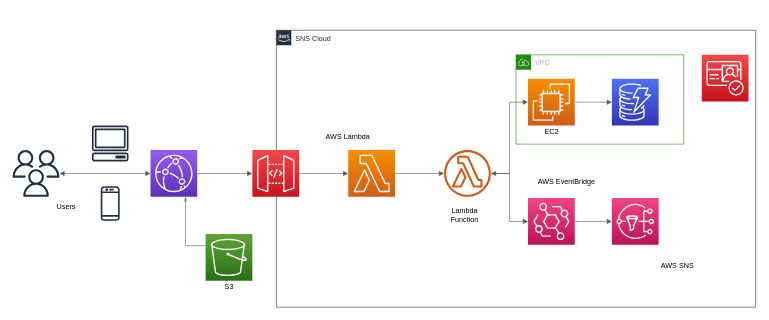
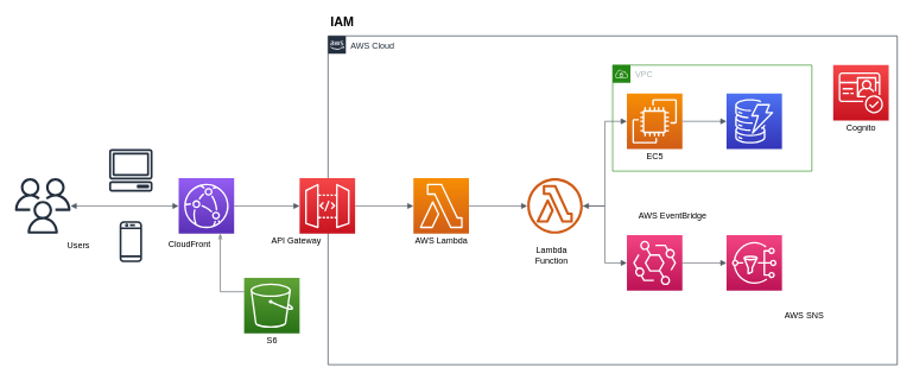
  <mxCell id="0" />
  <mxCell id="1" parent="0" />
- <mxCell id="2" value="SNS Cloud" style="points=[[0,0],[0.25,0],[0.5,0],[0.75,0],[1,0],[1,0.25],[1,0.5],[1,0.75],[1,1],[0.75,1],[0.5,1],[0.25,1],[0,1],[0,0.75],[0,0.5],[0,0.25]];outlineConnect=0;gradientColor=none;html=1;whiteSpace=wrap;fontSize=12;fontStyle=0;shape=mxgraph.aws4.group;grIcon=mxgraph.aws4.group_aws_cloud_alt;strokeColor=#232F3E;fillColor=none;verticalAlign=top;align=left;spacingLeft=30;fontColor=#232F3E;dashed=0;" parent="1" vertex="1"><mxGeometry x="460" y="50" width="800" height="462" as="geometry" /></mxCell>
+ <mxCell id="2" value="AWS Cloud" style="points=[[0,0],[0.25,0],[0.5,0],[0.75,0],[1,0],[1,0.25],[1,0.5],[1,0.75],[1,1],[0.75,1],[0.5,1],[0.25,1],[0,1],[0,0.75],[0,0.5],[0,0.25]];outlineConnect=0;gradientColor=none;html=1;whiteSpace=wrap;fontSize=12;fontStyle=0;shape=mxgraph.aws4.group;grIcon=mxgraph.aws4.group_aws_cloud_alt;strokeColor=#232F3E;fillColor=none;verticalAlign=top;align=left;spacingLeft=30;fontColor=#232F3E;dashed=0;" parent="1" vertex="1"><mxGeometry x="460" y="50" width="800" height="462" as="geometry" /></mxCell>
  <mxCell id="3" value="VPC" style="points=[[0,0],[0.25,0],[0.5,0],[0.75,0],[1,0],[1,0.25],[1,0.5],[1,0.75],[1,1],[0.75,1],[0.5,1],[0.25,1],[0,1],[0,0.75],[0,0.5],[0,0.25]];outlineConnect=0;gradientColor=none;html=1;whiteSpace=wrap;fontSize=12;fontStyle=0;shape=mxgraph.aws4.group;grIcon=mxgraph.aws4.group_vpc;strokeColor=#248814;fillColor=none;verticalAlign=top;align=left;spacingLeft=30;fontColor=#AAB7B8;dashed=0;shadow=0;" parent="1" vertex="1"><mxGeometry x="860" y="91" width="280" height="149" as="geometry" /></mxCell>
  <mxCell id="4" value="" style="outlineConnect=0;fontColor=#232F3E;gradientColor=none;fillColor=#232F3E;strokeColor=none;dashed=0;verticalLabelPosition=bottom;verticalAlign=top;align=center;html=1;fontSize=12;fontStyle=0;aspect=fixed;pointerEvents=1;shape=mxgraph.aws4.users;" parent="1" vertex="1"><mxGeometry x="20" y="250" width="78" height="78" as="geometry" /></mxCell>
  <mxCell id="5" value="" style="outlineConnect=0;fontColor=#232F3E;gradientColor=none;fillColor=#232F3E;strokeColor=none;dashed=0;verticalLabelPosition=bottom;verticalAlign=top;align=center;html=1;fontSize=12;fontStyle=0;aspect=fixed;pointerEvents=1;shape=mxgraph.aws4.client;" parent="1" vertex="1"><mxGeometry x="151.98" y="209" width="61.58" height="60" as="geometry" /></mxCell>
  <mxCell id="6" value="" style="outlineConnect=0;fontColor=#232F3E;gradientColor=none;fillColor=#232F3E;strokeColor=none;dashed=0;verticalLabelPosition=bottom;verticalAlign=top;align=center;html=1;fontSize=12;fontStyle=0;aspect=fixed;pointerEvents=1;shape=mxgraph.aws4.mobile_client;" parent="1" vertex="1"><mxGeometry x="167" y="309" width="31.54" height="60" as="geometry" /></mxCell>
  <mxCell id="7" value="" style="edgeStyle=orthogonalEdgeStyle;html=1;endArrow=block;elbow=vertical;startArrow=block;startFill=1;endFill=1;strokeColor=#545B64;rounded=0;entryX=0;entryY=0.5;entryDx=0;entryDy=0;entryPerimeter=0;" parent="1" source="4" target="34" edge="1"><mxGeometry width="100" relative="1" as="geometry"><mxPoint x="138" y="289" as="sourcePoint" /><mxPoint x="238" y="289" as="targetPoint" /></mxGeometry></mxCell>
+ <mxCell id="8" value="API Gateway" style="text;html=1;align=center;verticalAlign=middle;resizable=0;points=[];autosize=1;" parent="1" vertex="1"><mxGeometry x="370" y="328" width="90" height="20" as="geometry" /></mxCell>
+ <mxCell id="9" value="Cognito" style="text;html=1;align=center;verticalAlign=middle;resizable=0;points=[];autosize=1;" parent="1" vertex="1"><mxGeometry x="1179" y="169" width="60" height="20" as="geometry" /></mxCell>
  <mxCell id="10" value="" style="points=[[0,0,0],[0.25,0,0],[0.5,0,0],[0.75,0,0],[1,0,0],[0,1,0],[0.25,1,0],[0.5,1,0],[0.75,1,0],[1,1,0],[0,0.25,0],[0,0.5,0],[0,0.75,0],[1,0.25,0],[1,0.5,0],[1,0.75,0]];outlineConnect=0;fontColor=#232F3E;gradientColor=#F78E04;gradientDirection=north;fillColor=#D05C17;strokeColor=#ffffff;dashed=0;verticalLabelPosition=bottom;verticalAlign=top;align=center;html=1;fontSize=12;fontStyle=0;aspect=fixed;shape=mxgraph.aws4.resourceIcon;resIcon=mxgraph.aws4.lambda;" parent="1" vertex="1"><mxGeometry x="580" y="250" width="78" height="78" as="geometry" /></mxCell>
  <mxCell id="11" value="" style="edgeStyle=orthogonalEdgeStyle;html=1;endArrow=block;elbow=vertical;startArrow=none;endFill=1;strokeColor=#545B64;rounded=0;entryX=0;entryY=0.5;entryDx=0;entryDy=0;entryPerimeter=0;exitX=1;exitY=0.5;exitDx=0;exitDy=0;exitPerimeter=0;" parent="1" source="14" target="10" edge="1"><mxGeometry width="100" relative="1" as="geometry"><mxPoint x="510" y="290" as="sourcePoint" /><mxPoint x="570" y="290" as="targetPoint" /></mxGeometry></mxCell>
  <mxCell id="12" value="" style="points=[[0,0,0],[0.25,0,0],[0.5,0,0],[0.75,0,0],[1,0,0],[0,1,0],[0.25,1,0],[0.5,1,0],[0.75,1,0],[1,1,0],[0,0.25,0],[0,0.5,0],[0,0.75,0],[1,0.25,0],[1,0.5,0],[1,0.75,0]];outlineConnect=0;fontColor=#232F3E;gradientColor=#60A337;gradientDirection=north;fillColor=#277116;strokeColor=#ffffff;dashed=0;verticalLabelPosition=bottom;verticalAlign=top;align=center;html=1;fontSize=12;fontStyle=0;aspect=fixed;shape=mxgraph.aws4.resourceIcon;resIcon=mxgraph.aws4.s3;" parent="1" vertex="1"><mxGeometry x="342" y="390" width="78" height="78" as="geometry" /></mxCell>
  <mxCell id="13" value="" style="edgeStyle=orthogonalEdgeStyle;html=1;endArrow=block;elbow=vertical;startArrow=none;endFill=1;strokeColor=#545B64;rounded=0;entryX=0;entryY=0.5;entryDx=0;entryDy=0;entryPerimeter=0;exitX=1;exitY=0.5;exitDx=0;exitDy=0;exitPerimeter=0;" parent="1" source="34" target="14" edge="1"><mxGeometry width="100" relative="1" as="geometry"><mxPoint x="350" y="290" as="sourcePoint" /><mxPoint x="410" y="290" as="targetPoint" /></mxGeometry></mxCell>
  <mxCell id="14" value="" style="points=[[0,0,0],[0.25,0,0],[0.5,0,0],[0.75,0,0],[1,0,0],[0,1,0],[0.25,1,0],[0.5,1,0],[0.75,1,0],[1,1,0],[0,0.25,0],[0,0.5,0],[0,0.75,0],[1,0.25,0],[1,0.5,0],[1,0.75,0]];outlineConnect=0;fontColor=#232F3E;gradientColor=#F54749;gradientDirection=north;fillColor=#C7131F;strokeColor=#ffffff;dashed=0;verticalLabelPosition=bottom;verticalAlign=top;align=center;html=1;fontSize=12;fontStyle=0;aspect=fixed;shape=mxgraph.aws4.resourceIcon;resIcon=mxgraph.aws4.api_gateway;shadow=0;" parent="1" vertex="1"><mxGeometry x="420" y="250" width="78" height="78" as="geometry" /></mxCell>
+ <mxCell id="15" value="&lt;h2&gt;&lt;b&gt;IAM&lt;/b&gt;&lt;/h2&gt;" style="text;html=1;strokeColor=none;fillColor=none;align=center;verticalAlign=middle;whiteSpace=wrap;rounded=0;shadow=0;" parent="1" vertex="1"><mxGeometry x="460" y="20" width="40" height="20" as="geometry" /></mxCell>
  <mxCell id="16" value="" style="points=[[0,0,0],[0.25,0,0],[0.5,0,0],[0.75,0,0],[1,0,0],[0,1,0],[0.25,1,0],[0.5,1,0],[0.75,1,0],[1,1,0],[0,0.25,0],[0,0.5,0],[0,0.75,0],[1,0.25,0],[1,0.5,0],[1,0.75,0]];outlineConnect=0;fontColor=#232F3E;gradientColor=#4D72F3;gradientDirection=north;fillColor=#3334B9;strokeColor=#ffffff;dashed=0;verticalLabelPosition=bottom;verticalAlign=top;align=center;html=1;fontSize=12;fontStyle=0;aspect=fixed;shape=mxgraph.aws4.resourceIcon;resIcon=mxgraph.aws4.dynamodb;shadow=0;" parent="1" vertex="1"><mxGeometry x="1020" y="131" width="78" height="78" as="geometry" /></mxCell>
  <mxCell id="17" value="" style="outlineConnect=0;fontColor=#232F3E;gradientColor=none;fillColor=#D05C17;strokeColor=none;dashed=0;verticalLabelPosition=bottom;verticalAlign=top;align=center;html=1;fontSize=12;fontStyle=0;aspect=fixed;pointerEvents=1;shape=mxgraph.aws4.lambda_function;shadow=0;" parent="1" vertex="1"><mxGeometry x="740" y="250" width="78" height="78" as="geometry" /></mxCell>
  <mxCell id="18" value="" style="points=[[0,0,0],[0.25,0,0],[0.5,0,0],[0.75,0,0],[1,0,0],[0,1,0],[0.25,1,0],[0.5,1,0],[0.75,1,0],[1,1,0],[0,0.25,0],[0,0.5,0],[0,0.75,0],[1,0.25,0],[1,0.5,0],[1,0.75,0]];outlineConnect=0;fontColor=#232F3E;gradientColor=#F78E04;gradientDirection=north;fillColor=#D05C17;strokeColor=#ffffff;dashed=0;verticalLabelPosition=bottom;verticalAlign=top;align=center;html=1;fontSize=12;fontStyle=0;aspect=fixed;shape=mxgraph.aws4.resourceIcon;resIcon=mxgraph.aws4.ec2;shadow=0;" parent="1" vertex="1"><mxGeometry x="880" y="131" width="78" height="78" as="geometry" /></mxCell>
  <mxCell id="19" value="" style="edgeStyle=orthogonalEdgeStyle;html=1;endArrow=block;elbow=vertical;startArrow=none;endFill=1;strokeColor=#545B64;rounded=0;exitX=1;exitY=0.5;exitDx=0;exitDy=0;exitPerimeter=0;entryX=0;entryY=0.5;entryDx=0;entryDy=0;entryPerimeter=0;" parent="1" source="18" target="16" edge="1"><mxGeometry width="100" relative="1" as="geometry"><mxPoint x="930" y="320" as="sourcePoint" /><mxPoint x="1030" y="320" as="targetPoint" /></mxGeometry></mxCell>
  <mxCell id="20" value="" style="edgeStyle=orthogonalEdgeStyle;html=1;endArrow=block;elbow=vertical;startArrow=none;endFill=1;strokeColor=#545B64;rounded=0;exitX=1;exitY=0.5;exitDx=0;exitDy=0;exitPerimeter=0;" parent="1" source="10" target="17" edge="1"><mxGeometry width="100" relative="1" as="geometry"><mxPoint x="730" y="410" as="sourcePoint" /><mxPoint x="830" y="410" as="targetPoint" /></mxGeometry></mxCell>
  <mxCell id="21" value="" style="points=[[0,0,0],[0.25,0,0],[0.5,0,0],[0.75,0,0],[1,0,0],[0,1,0],[0.25,1,0],[0.5,1,0],[0.75,1,0],[1,1,0],[0,0.25,0],[0,0.5,0],[0,0.75,0],[1,0.25,0],[1,0.5,0],[1,0.75,0]];outlineConnect=0;fontColor=#232F3E;gradientColor=#F34482;gradientDirection=north;fillColor=#BC1356;strokeColor=#ffffff;dashed=0;verticalLabelPosition=bottom;verticalAlign=top;align=center;html=1;fontSize=12;fontStyle=0;aspect=fixed;shape=mxgraph.aws4.resourceIcon;resIcon=mxgraph.aws4.sns;shadow=0;" parent="1" vertex="1"><mxGeometry x="1020" y="330" width="78" height="78" as="geometry" /></mxCell>
  <mxCell id="22" value="" style="edgeStyle=orthogonalEdgeStyle;html=1;endArrow=block;elbow=vertical;startArrow=none;endFill=1;strokeColor=#545B64;rounded=0;entryX=0;entryY=0.5;entryDx=0;entryDy=0;entryPerimeter=0;exitX=1;exitY=0.5;exitDx=0;exitDy=0;exitPerimeter=0;" parent="1" source="33" target="21" edge="1"><mxGeometry width="100" relative="1" as="geometry"><mxPoint x="958" y="369" as="sourcePoint" /><mxPoint x="1060" y="480" as="targetPoint" /></mxGeometry></mxCell>
  <mxCell id="23" value="" style="edgeStyle=orthogonalEdgeStyle;html=1;endArrow=block;elbow=vertical;startArrow=none;endFill=1;strokeColor=#545B64;rounded=0;entryX=0;entryY=0.5;entryDx=0;entryDy=0;entryPerimeter=0;" parent="1" source="17" target="33" edge="1"><mxGeometry width="100" relative="1" as="geometry"><mxPoint x="780" y="450" as="sourcePoint" /><mxPoint x="880" y="369" as="targetPoint" /></mxGeometry></mxCell>
  <mxCell id="24" value="" style="edgeStyle=orthogonalEdgeStyle;html=1;endArrow=block;elbow=vertical;startArrow=block;startFill=1;endFill=1;strokeColor=#545B64;rounded=0;entryX=0;entryY=0.5;entryDx=0;entryDy=0;entryPerimeter=0;" parent="1" source="17" target="18" edge="1"><mxGeometry width="100" relative="1" as="geometry"><mxPoint x="690" y="170" as="sourcePoint" /><mxPoint x="790" y="170" as="targetPoint" /></mxGeometry></mxCell>
  <mxCell id="25" value="" style="points=[[0,0,0],[0.25,0,0],[0.5,0,0],[0.75,0,0],[1,0,0],[0,1,0],[0.25,1,0],[0.5,1,0],[0.75,1,0],[1,1,0],[0,0.25,0],[0,0.5,0],[0,0.75,0],[1,0.25,0],[1,0.5,0],[1,0.75,0]];outlineConnect=0;fontColor=#232F3E;gradientColor=#F54749;gradientDirection=north;fillColor=#C7131F;strokeColor=#ffffff;dashed=0;verticalLabelPosition=bottom;verticalAlign=top;align=center;html=1;fontSize=12;fontStyle=0;aspect=fixed;shape=mxgraph.aws4.resourceIcon;resIcon=mxgraph.aws4.cognito;shadow=0;" parent="1" vertex="1"><mxGeometry x="1170" y="91" width="78" height="78" as="geometry" /></mxCell>
- <mxCell id="26" value="EC2" style="text;html=1;align=center;verticalAlign=middle;resizable=0;points=[];autosize=1;" parent="1" vertex="1"><mxGeometry x="899" y="209" width="40" height="20" as="geometry" /></mxCell>
- <mxCell id="27" value="S3" style="text;html=1;align=center;verticalAlign=middle;resizable=0;points=[];autosize=1;" parent="1" vertex="1"><mxGeometry x="366" y="468" width="30" height="20" as="geometry" /></mxCell>
+ <mxCell id="26" value="EC5" style="text;html=1;align=center;verticalAlign=middle;resizable=0;points=[];autosize=1;" parent="1" vertex="1"><mxGeometry x="899" y="209" width="40" height="20" as="geometry" /></mxCell>
+ <mxCell id="27" value="S6" style="text;html=1;align=center;verticalAlign=middle;resizable=0;points=[];autosize=1;" parent="1" vertex="1"><mxGeometry x="366" y="468" width="30" height="20" as="geometry" /></mxCell>
  <mxCell id="28" value="Users" style="text;html=1;align=center;verticalAlign=middle;resizable=0;points=[];autosize=1;" parent="1" vertex="1"><mxGeometry x="84" y="335" width="50" height="20" as="geometry" /></mxCell>
- <mxCell id="29" value="AWS Lambda" style="text;html=1;align=center;verticalAlign=middle;resizable=0;points=[];autosize=1;" parent="1" vertex="1"><mxGeometry x="534" y="218" width="90" height="20" as="geometry" /></mxCell>
+ <mxCell id="29" value="AWS Lambda" style="text;html=1;align=center;verticalAlign=middle;resizable=0;points=[];autosize=1;" parent="1" vertex="1"><mxGeometry x="574" y="328" width="90" height="20" as="geometry" /></mxCell>
  <mxCell id="30" value="Lambda&lt;br&gt;Function" style="text;html=1;align=center;verticalAlign=middle;resizable=0;points=[];autosize=1;" parent="1" vertex="1"><mxGeometry x="744" y="343" width="60" height="30" as="geometry" /></mxCell>
  <mxCell id="31" value="AWS EventBridge" style="text;html=1;align=center;verticalAlign=middle;resizable=0;points=[];autosize=1;" parent="1" vertex="1"><mxGeometry x="889" y="293" width="110" height="20" as="geometry" /></mxCell>
  <mxCell id="32" value="AWS SNS" style="text;html=1;align=center;verticalAlign=middle;resizable=0;points=[];autosize=1;" parent="1" vertex="1"><mxGeometry x="1094" y="433" width="70" height="20" as="geometry" /></mxCell>
  <mxCell id="33" value="" style="points=[[0,0,0],[0.25,0,0],[0.5,0,0],[0.75,0,0],[1,0,0],[0,1,0],[0.25,1,0],[0.5,1,0],[0.75,1,0],[1,1,0],[0,0.25,0],[0,0.5,0],[0,0.75,0],[1,0.25,0],[1,0.5,0],[1,0.75,0]];outlineConnect=0;fontColor=#232F3E;gradientColor=#F34482;gradientDirection=north;fillColor=#BC1356;strokeColor=#ffffff;dashed=0;verticalLabelPosition=bottom;verticalAlign=top;align=center;html=1;fontSize=12;fontStyle=0;aspect=fixed;shape=mxgraph.aws4.resourceIcon;resIcon=mxgraph.aws4.eventbridge;" parent="1" vertex="1"><mxGeometry x="880" y="330" width="78" height="78" as="geometry" /></mxCell>
  <mxCell id="34" value="" style="points=[[0,0,0],[0.25,0,0],[0.5,0,0],[0.75,0,0],[1,0,0],[0,1,0],[0.25,1,0],[0.5,1,0],[0.75,1,0],[1,1,0],[0,0.25,0],[0,0.5,0],[0,0.75,0],[1,0.25,0],[1,0.5,0],[1,0.75,0]];outlineConnect=0;fontColor=#232F3E;gradientColor=#945DF2;gradientDirection=north;fillColor=#5A30B5;strokeColor=#ffffff;dashed=0;verticalLabelPosition=bottom;verticalAlign=top;align=center;html=1;fontSize=12;fontStyle=0;aspect=fixed;shape=mxgraph.aws4.resourceIcon;resIcon=mxgraph.aws4.cloudfront;" parent="1" vertex="1"><mxGeometry x="250" y="250" width="78" height="78" as="geometry" /></mxCell>
+ <mxCell id="35" value="CloudFront" style="text;html=1;align=center;verticalAlign=middle;resizable=0;points=[];autosize=1;" parent="1" vertex="1"><mxGeometry x="230" y="333" width="70" height="20" as="geometry" /></mxCell>
  <mxCell id="36" value="" style="edgeStyle=orthogonalEdgeStyle;html=1;endArrow=openThin;elbow=vertical;startArrow=none;endFill=0;strokeColor=#545B64;rounded=0;entryX=0.75;entryY=1;entryDx=0;entryDy=0;entryPerimeter=0;exitX=0;exitY=0.25;exitDx=0;exitDy=0;exitPerimeter=0;" parent="1" source="12" target="34" edge="1"><mxGeometry width="100" relative="1" as="geometry"><mxPoint x="160" y="520" as="sourcePoint" /><mxPoint x="240" y="370" as="targetPoint" /></mxGeometry></mxCell>
